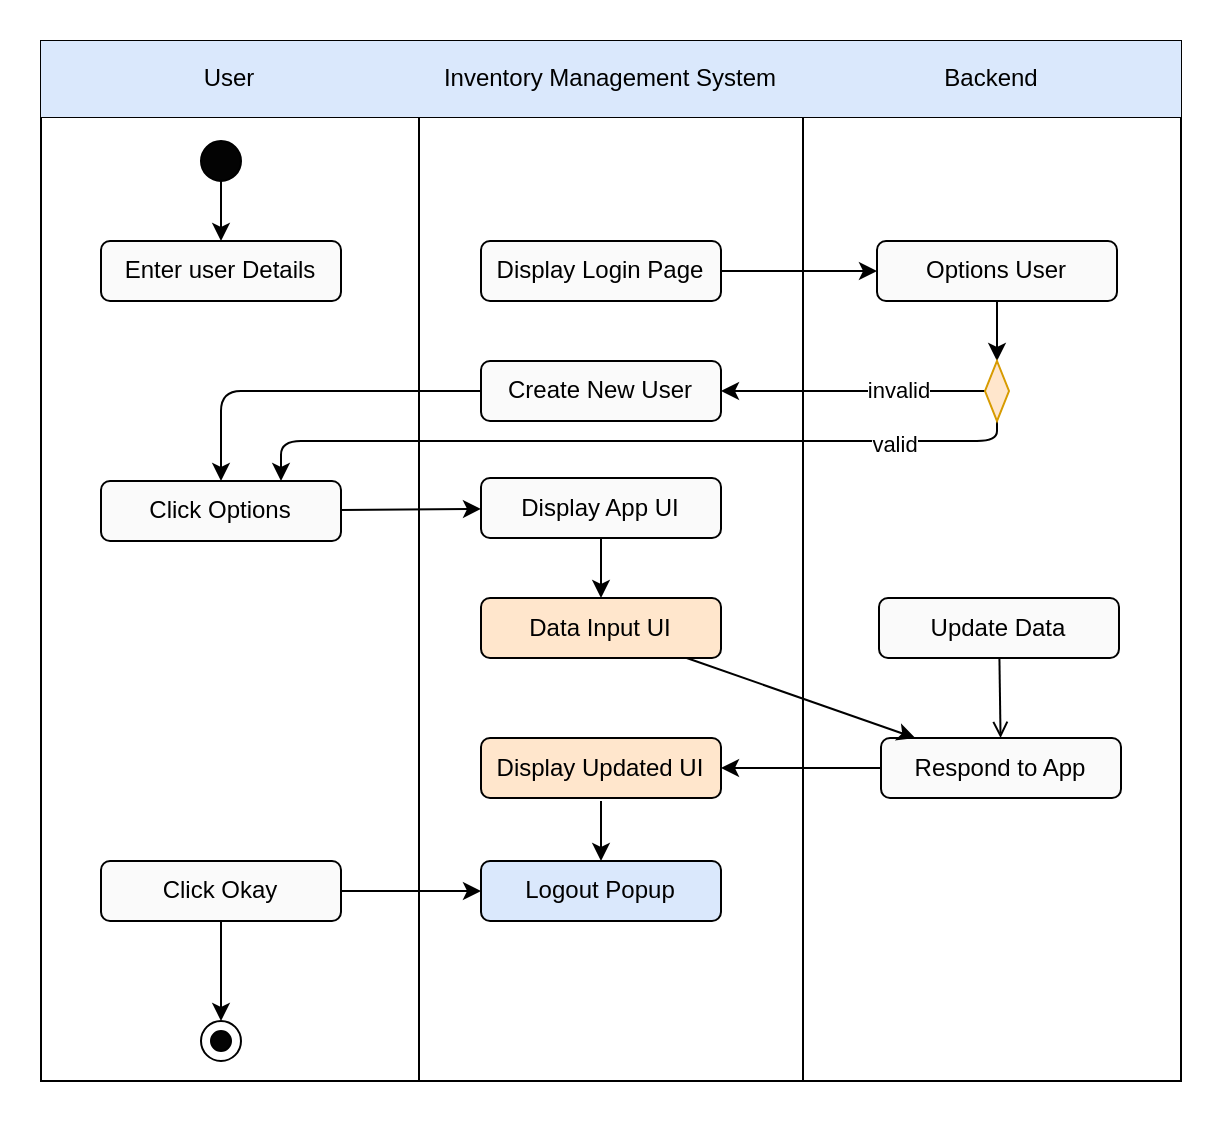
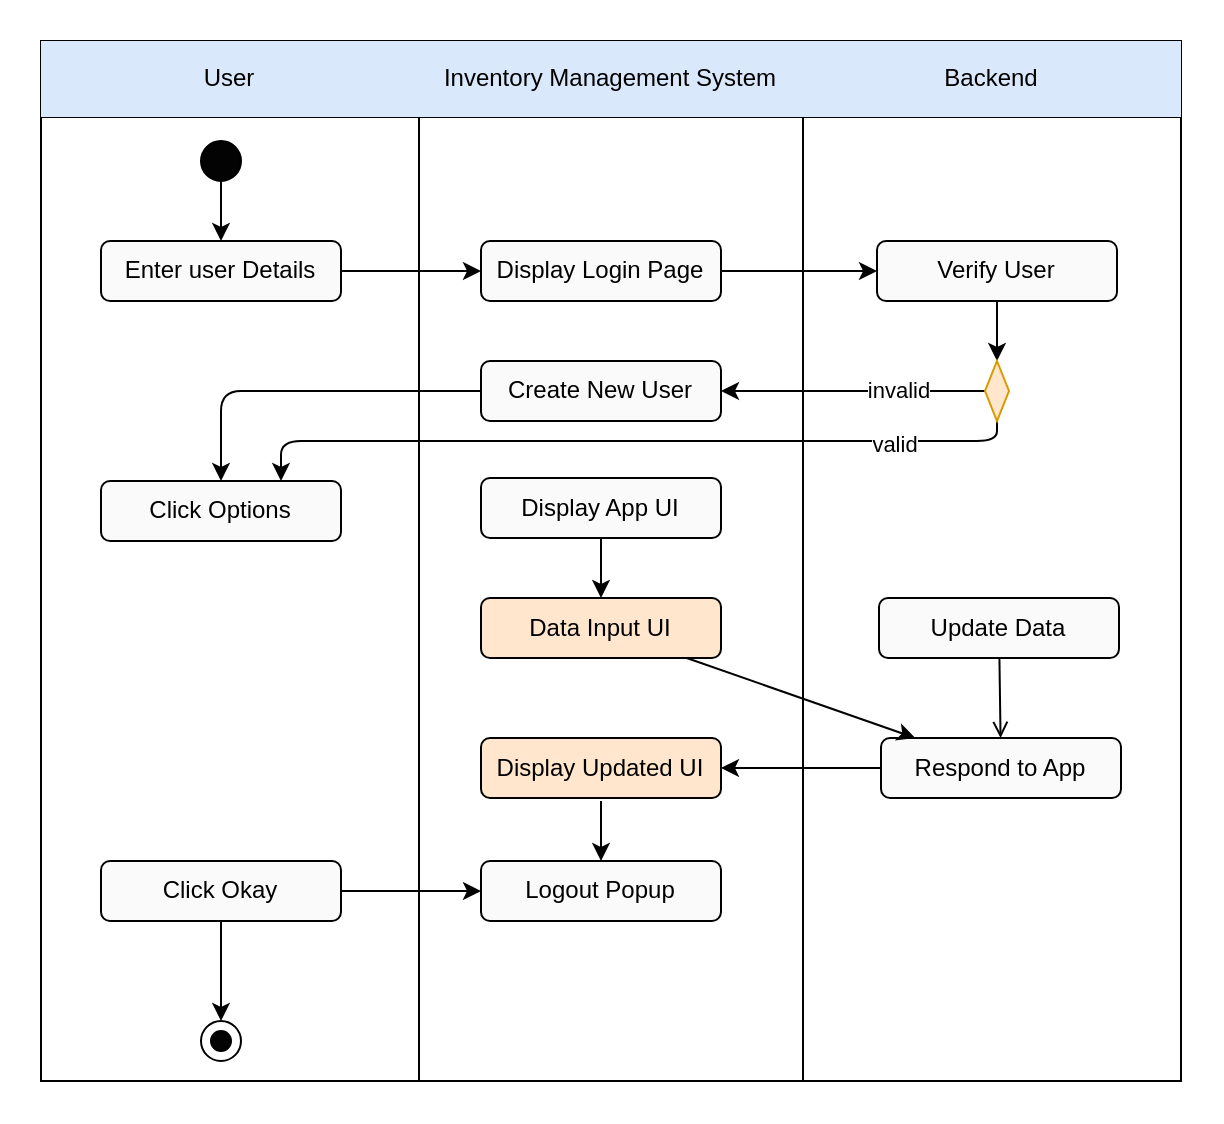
  <mxCell id="0" />
  <mxCell id="1" parent="0" />
  <mxCell id="2" value="" style="shape=table;html=1;whiteSpace=wrap;startSize=0;container=1;collapsible=0;childLayout=tableLayout;" vertex="1" parent="1"><mxGeometry x="20" y="20" width="570" height="520.0" as="geometry" /></mxCell>
  <mxCell id="3" value="" style="shape=tableRow;horizontal=0;startSize=0;swimlaneHead=0;swimlaneBody=0;top=0;left=0;bottom=0;right=0;collapsible=0;dropTarget=0;fillColor=none;points=[[0,0.5],[1,0.5]];portConstraint=eastwest;" vertex="1" parent="2"><mxGeometry width="570" height="38" as="geometry" /></mxCell>
  <mxCell id="4" value="User" style="shape=partialRectangle;html=1;whiteSpace=wrap;connectable=0;fillColor=#dae8fc;top=0;left=0;bottom=0;right=0;overflow=hidden;strokeColor=#6c8ebf;" vertex="1" parent="3"><mxGeometry width="189" height="38" as="geometry"><mxRectangle width="189" height="38" as="alternateBounds" /></mxGeometry></mxCell>
  <mxCell id="5" value="Inventory Management System" style="shape=partialRectangle;html=1;whiteSpace=wrap;connectable=0;fillColor=#dae8fc;top=0;left=0;bottom=0;right=0;overflow=hidden;strokeColor=#6c8ebf;" vertex="1" parent="3"><mxGeometry x="189" width="192" height="38" as="geometry"><mxRectangle width="192" height="38" as="alternateBounds" /></mxGeometry></mxCell>
  <mxCell id="6" value="Backend" style="shape=partialRectangle;html=1;whiteSpace=wrap;connectable=0;fillColor=#dae8fc;top=0;left=0;bottom=0;right=0;overflow=hidden;strokeColor=#6c8ebf;" vertex="1" parent="3"><mxGeometry x="381" width="189" height="38" as="geometry"><mxRectangle width="189" height="38" as="alternateBounds" /></mxGeometry></mxCell>
  <mxCell id="7" value="" style="shape=tableRow;horizontal=0;startSize=0;swimlaneHead=0;swimlaneBody=0;top=0;left=0;bottom=0;right=0;collapsible=0;dropTarget=0;fillColor=none;points=[[0,0.5],[1,0.5]];portConstraint=eastwest;" vertex="1" parent="2"><mxGeometry y="38" width="570" height="482" as="geometry" /></mxCell>
  <mxCell id="8" value="" style="shape=partialRectangle;html=1;whiteSpace=wrap;connectable=0;fillColor=none;top=0;left=0;bottom=0;right=0;overflow=hidden;" vertex="1" parent="7"><mxGeometry width="189" height="482" as="geometry"><mxRectangle width="189" height="482" as="alternateBounds" /></mxGeometry></mxCell>
  <mxCell id="9" value="" style="shape=partialRectangle;html=1;whiteSpace=wrap;connectable=0;fillColor=none;top=0;left=0;bottom=0;right=0;overflow=hidden;" vertex="1" parent="7"><mxGeometry x="189" width="192" height="482" as="geometry"><mxRectangle width="192" height="482" as="alternateBounds" /></mxGeometry></mxCell>
  <mxCell id="10" value="" style="shape=partialRectangle;html=1;whiteSpace=wrap;connectable=0;fillColor=none;top=0;left=0;bottom=0;right=0;overflow=hidden;pointerEvents=1;" vertex="1" parent="7"><mxGeometry x="381" width="189" height="482" as="geometry"><mxRectangle width="189" height="482" as="alternateBounds" /></mxGeometry></mxCell>
  <mxCell id="11" style="edgeStyle=none;html=1;" edge="1" parent="1" source="12" target="14"><mxGeometry relative="1" as="geometry" /></mxCell>
  <mxCell id="12" value="" style="ellipse;whiteSpace=wrap;html=1;fillColor=#030303;" vertex="1" parent="1"><mxGeometry x="100" y="70" width="20" height="20" as="geometry" /></mxCell>
+ <mxCell id="13" style="edgeStyle=none;html=1;" edge="1" parent="1" source="14" target="16"><mxGeometry relative="1" as="geometry" /></mxCell>
  <mxCell id="14" value="Enter user Details" style="whiteSpace=wrap;html=1;fillColor=#FAFAFA;rounded=1;" vertex="1" parent="1"><mxGeometry x="50" y="120" width="120" height="30" as="geometry" /></mxCell>
  <mxCell id="15" style="edgeStyle=none;html=1;entryX=0;entryY=0.5;entryDx=0;entryDy=0;" edge="1" parent="1" source="16" target="22"><mxGeometry relative="1" as="geometry" /></mxCell>
  <mxCell id="16" value="Display Login Page" style="whiteSpace=wrap;html=1;fillColor=#FAFAFA;rounded=1;" vertex="1" parent="1"><mxGeometry x="240" y="120" width="120" height="30" as="geometry" /></mxCell>
  <mxCell id="17" style="edgeStyle=none;html=1;" edge="1" parent="1" source="18" target="33"><mxGeometry relative="1" as="geometry" /></mxCell>
  <mxCell id="18" value="Display App UI" style="whiteSpace=wrap;html=1;fillColor=#FAFAFA;rounded=1;" vertex="1" parent="1"><mxGeometry x="240" y="238.5" width="120" height="30" as="geometry" /></mxCell>
- <mxCell id="19" style="edgeStyle=none;html=1;" edge="1" parent="1" source="20" target="18"><mxGeometry relative="1" as="geometry" /></mxCell>
  <mxCell id="20" value="Click Options" style="whiteSpace=wrap;html=1;fillColor=#FAFAFA;rounded=1;" vertex="1" parent="1"><mxGeometry x="50" y="240" width="120" height="30" as="geometry" /></mxCell>
  <mxCell id="21" style="edgeStyle=none;html=1;" edge="1" parent="1" source="22" target="27"><mxGeometry relative="1" as="geometry" /></mxCell>
- <mxCell id="22" value="Options User" style="whiteSpace=wrap;html=1;fillColor=#FAFAFA;rounded=1;" vertex="1" parent="1"><mxGeometry x="438" y="120" width="120" height="30" as="geometry" /></mxCell>
+ <mxCell id="22" value="Verify User" style="whiteSpace=wrap;html=1;fillColor=#FAFAFA;rounded=1;" vertex="1" parent="1"><mxGeometry x="438" y="120" width="120" height="30" as="geometry" /></mxCell>
  <mxCell id="23" style="edgeStyle=none;html=1;entryX=1;entryY=0.5;entryDx=0;entryDy=0;" edge="1" parent="1" source="27" target="29"><mxGeometry relative="1" as="geometry" /></mxCell>
  <mxCell id="24" value="invalid" style="edgeLabel;html=1;align=center;verticalAlign=middle;resizable=0;points=[];" vertex="1" connectable="0" parent="23"><mxGeometry x="-0.489" y="-1" relative="1" as="geometry"><mxPoint x="-10" as="offset" /></mxGeometry></mxCell>
  <mxCell id="25" style="edgeStyle=none;html=1;entryX=0.75;entryY=0;entryDx=0;entryDy=0;" edge="1" parent="1" source="27" target="20"><mxGeometry relative="1" as="geometry"><Array as="points"><mxPoint x="498" y="220" /><mxPoint x="140" y="220" /></Array></mxGeometry></mxCell>
  <mxCell id="26" value="valid" style="edgeLabel;html=1;align=center;verticalAlign=middle;resizable=0;points=[];" vertex="1" connectable="0" parent="25"><mxGeometry x="-0.67" y="1" relative="1" as="geometry"><mxPoint x="2" as="offset" /></mxGeometry></mxCell>
  <mxCell id="27" value="" style="rhombus;whiteSpace=wrap;html=1;fillColor=#ffe6cc;strokeColor=#d79b00;" vertex="1" parent="1"><mxGeometry x="492" y="180" width="12" height="30" as="geometry" /></mxCell>
  <mxCell id="28" style="edgeStyle=none;html=1;entryX=0.5;entryY=0;entryDx=0;entryDy=0;" edge="1" parent="1" source="29" target="20"><mxGeometry relative="1" as="geometry"><Array as="points"><mxPoint x="110" y="195" /></Array></mxGeometry></mxCell>
  <mxCell id="29" value="Create New User" style="whiteSpace=wrap;html=1;fillColor=#FAFAFA;rounded=1;" vertex="1" parent="1"><mxGeometry x="240" y="180" width="120" height="30" as="geometry" /></mxCell>
  <mxCell id="30" style="edgeStyle=none;html=1;" edge="1" parent="1" source="31" target="34"><mxGeometry relative="1" as="geometry" /></mxCell>
  <mxCell id="31" value="Respond to App" style="whiteSpace=wrap;html=1;fillColor=#FAFAFA;rounded=1;" vertex="1" parent="1"><mxGeometry x="440" y="368.5" width="120" height="30" as="geometry" /></mxCell>
  <mxCell id="32" style="edgeStyle=none;html=1;" edge="1" parent="1" source="33" target="31"><mxGeometry relative="1" as="geometry" /></mxCell>
  <mxCell id="33" value="Data Input UI" style="whiteSpace=wrap;html=1;fillColor=#ffe6cc;rounded=1;" vertex="1" parent="1"><mxGeometry x="240" y="298.5" width="120" height="30" as="geometry" /></mxCell>
  <mxCell id="34" value="Display Updated UI" style="whiteSpace=wrap;html=1;fillColor=#ffe6cc;rounded=1;" vertex="1" parent="1"><mxGeometry x="240" y="368.5" width="120" height="30" as="geometry" /></mxCell>
  <mxCell id="35" style="edgeStyle=none;html=1;entryX=0.5;entryY=0;entryDx=0;entryDy=0;exitX=0.5;exitY=1;exitDx=0;exitDy=0;" edge="1" parent="1" source="43" target="37"><mxGeometry relative="1" as="geometry"><mxPoint x="110" y="450" as="sourcePoint" /></mxGeometry></mxCell>
  <mxCell id="36" value="" style="ellipse;whiteSpace=wrap;html=1;fillColor=#030303;" vertex="1" parent="1"><mxGeometry x="105" y="515" width="10" height="10" as="geometry" /></mxCell>
  <mxCell id="37" value="" style="ellipse;whiteSpace=wrap;html=1;fillColor=none;" vertex="1" parent="1"><mxGeometry x="100" y="510" width="20" height="20" as="geometry" /></mxCell>
  <mxCell id="38" style="edgeStyle=none;html=1;endArrow=open;" edge="1" parent="1" source="39" target="31"><mxGeometry relative="1" as="geometry" /></mxCell>
  <mxCell id="39" value="Update Data" style="whiteSpace=wrap;html=1;fillColor=#FAFAFA;rounded=1;" vertex="1" parent="1"><mxGeometry x="439" y="298.5" width="120" height="30" as="geometry" /></mxCell>
- <mxCell id="40" value="Logout Popup" style="whiteSpace=wrap;html=1;fillColor=#dae8fc;rounded=1;" vertex="1" parent="1"><mxGeometry x="240" y="430" width="120" height="30" as="geometry" /></mxCell>
+ <mxCell id="40" value="Logout Popup" style="whiteSpace=wrap;html=1;fillColor=#FAFAFA;rounded=1;" vertex="1" parent="1"><mxGeometry x="240" y="430" width="120" height="30" as="geometry" /></mxCell>
  <mxCell id="41" style="edgeStyle=none;html=1;" edge="1" parent="1" target="40"><mxGeometry relative="1" as="geometry"><mxPoint x="300" y="400" as="sourcePoint" /><mxPoint x="310" y="308.5" as="targetPoint" /></mxGeometry></mxCell>
  <mxCell id="42" style="edgeStyle=none;html=1;entryX=0;entryY=0.5;entryDx=0;entryDy=0;" edge="1" parent="1" source="43" target="40"><mxGeometry relative="1" as="geometry" /></mxCell>
  <mxCell id="43" value="Click Okay" style="whiteSpace=wrap;html=1;fillColor=#FAFAFA;rounded=1;" vertex="1" parent="1"><mxGeometry x="50" y="430" width="120" height="30" as="geometry" /></mxCell>
